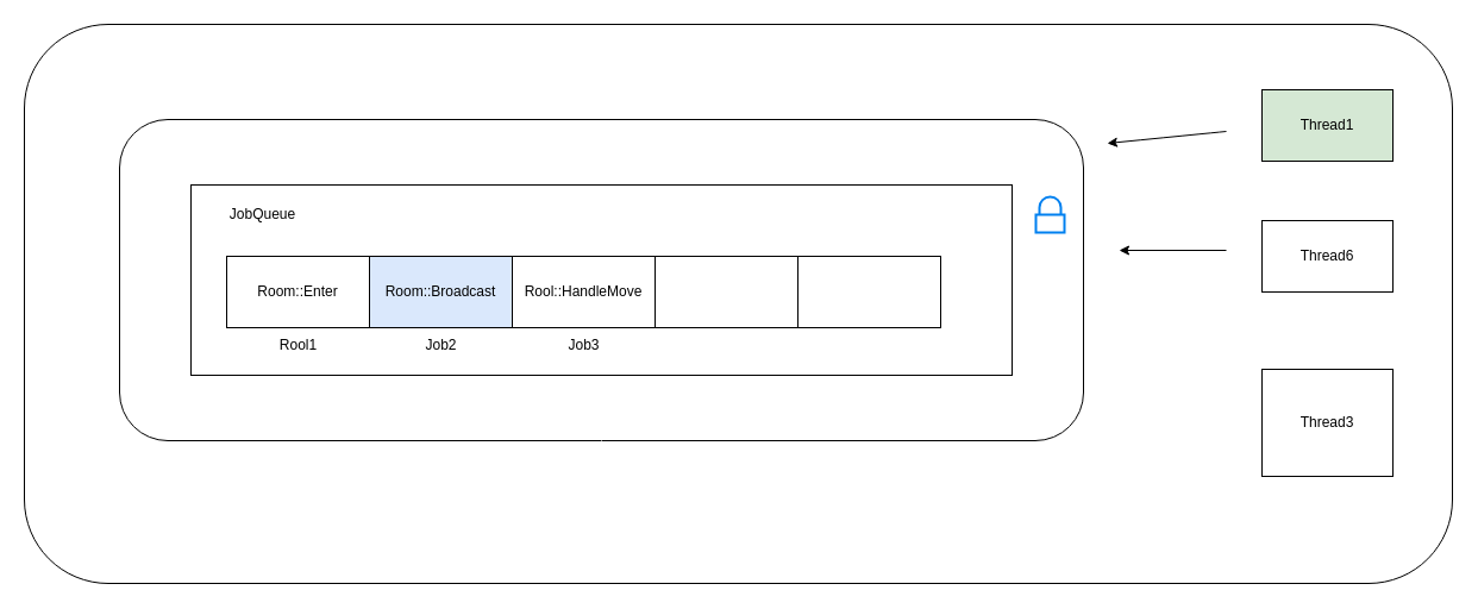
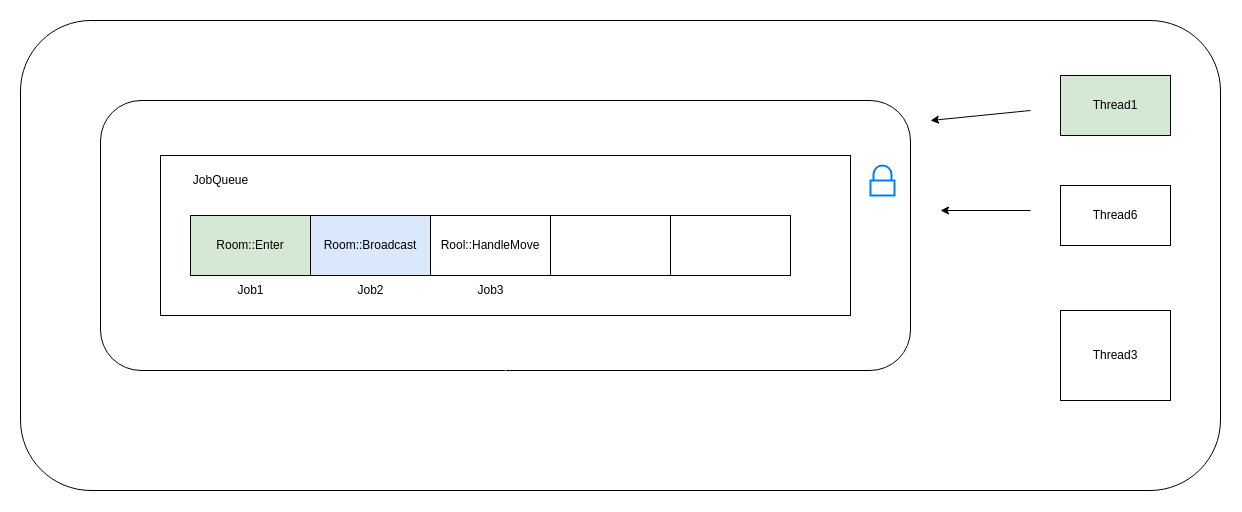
  <mxCell id="0" />
  <mxCell id="1" parent="0" />
  <mxCell id="2" value="" style="rounded=1;whiteSpace=wrap;html=1;" parent="1" vertex="1"><mxGeometry x="20" y="20" width="1200" height="470" as="geometry" /></mxCell>
  <mxCell id="3" value="" style="curved=1;endArrow=classic;html=1;rounded=0;fontColor=#000000;strokeColor=light-dark(#000000,#FFFFFF);" parent="1" edge="1"><mxGeometry width="50" height="50" relative="1" as="geometry"><mxPoint x="1030" y="110" as="sourcePoint" /><mxPoint x="930" y="120" as="targetPoint" /><Array as="points" /></mxGeometry></mxCell>
  <mxCell id="4" value="" style="curved=1;endArrow=classic;html=1;rounded=0;fontColor=#000000;labelBorderColor=#000000;strokeColor=#FFFFFF;" parent="1" edge="1"><mxGeometry width="50" height="50" relative="1" as="geometry"><mxPoint x="1040" y="340" as="sourcePoint" /><mxPoint x="940" y="320" as="targetPoint" /><Array as="points" /></mxGeometry></mxCell>
  <mxCell id="5" value="" style="endArrow=classic;html=1;rounded=0;fontColor=#000000;strokeColor=light-dark(#000000,#FFFFFF);" parent="1" edge="1"><mxGeometry width="50" height="50" relative="1" as="geometry"><mxPoint x="1030" y="210" as="sourcePoint" /><mxPoint x="940" y="210" as="targetPoint" /></mxGeometry></mxCell>
  <mxCell id="6" value="&lt;font&gt;Thread3&lt;/font&gt;" style="rounded=0;whiteSpace=wrap;html=1;" parent="1" vertex="1"><mxGeometry x="1060" y="310" width="110" height="90" as="geometry" /></mxCell>
  <mxCell id="7" value="&lt;font&gt;Thread6&lt;/font&gt;" style="rounded=0;whiteSpace=wrap;html=1;" parent="1" vertex="1"><mxGeometry x="1060" y="185" width="110" height="60" as="geometry" /></mxCell>
  <mxCell id="8" value="&lt;font&gt;Thread1&lt;/font&gt;" style="rounded=0;whiteSpace=wrap;html=1;fillColor=#d5e8d4;" parent="1" vertex="1"><mxGeometry x="1060" y="75" width="110" height="60" as="geometry" /></mxCell>
  <mxCell id="9" value="" style="rounded=1;whiteSpace=wrap;html=1;" parent="1" vertex="1"><mxGeometry x="100" y="100" width="810" height="270" as="geometry" /></mxCell>
  <mxCell id="10" value="" style="rounded=0;whiteSpace=wrap;html=1;" parent="1" vertex="1"><mxGeometry x="160" y="155" width="690" height="160" as="geometry" /></mxCell>
- <mxCell id="11" value="Room::Enter" style="rounded=0;whiteSpace=wrap;html=1;" parent="1" vertex="1"><mxGeometry x="190" y="215" width="120" height="60" as="geometry" /></mxCell>
- <mxCell id="12" value="Rool1" style="text;html=1;align=center;verticalAlign=middle;resizable=0;points=[];autosize=1;strokeColor=none;fillColor=none;" parent="1" vertex="1"><mxGeometry x="225" y="275" width="50" height="30" as="geometry" /></mxCell>
+ <mxCell id="11" value="Room::Enter" style="rounded=0;whiteSpace=wrap;html=1;fillColor=#d5e8d4;" parent="1" vertex="1"><mxGeometry x="190" y="215" width="120" height="60" as="geometry" /></mxCell>
+ <mxCell id="12" value="Job1" style="text;html=1;align=center;verticalAlign=middle;resizable=0;points=[];autosize=1;strokeColor=none;fillColor=none;" parent="1" vertex="1"><mxGeometry x="225" y="275" width="50" height="30" as="geometry" /></mxCell>
  <mxCell id="13" value="Room::Broadcast" style="rounded=0;whiteSpace=wrap;html=1;fillColor=#dae8fc;" parent="1" vertex="1"><mxGeometry x="310" y="215" width="120" height="60" as="geometry" /></mxCell>
  <mxCell id="14" value="Rool::HandleMove" style="rounded=0;whiteSpace=wrap;html=1;" parent="1" vertex="1"><mxGeometry x="430" y="215" width="120" height="60" as="geometry" /></mxCell>
  <mxCell id="15" value="Job2" style="text;html=1;align=center;verticalAlign=middle;resizable=0;points=[];autosize=1;strokeColor=none;fillColor=none;" parent="1" vertex="1"><mxGeometry x="345" y="275" width="50" height="30" as="geometry" /></mxCell>
  <mxCell id="16" value="Job3" style="text;html=1;align=center;verticalAlign=middle;resizable=0;points=[];autosize=1;strokeColor=none;fillColor=none;" parent="1" vertex="1"><mxGeometry x="465" y="275" width="50" height="30" as="geometry" /></mxCell>
  <mxCell id="17" value="" style="rounded=0;whiteSpace=wrap;html=1;" parent="1" vertex="1"><mxGeometry x="550" y="215" width="120" height="60" as="geometry" /></mxCell>
  <mxCell id="18" value="" style="rounded=0;whiteSpace=wrap;html=1;" parent="1" vertex="1"><mxGeometry x="670" y="215" width="120" height="60" as="geometry" /></mxCell>
  <mxCell id="19" value="JobQueue" style="text;html=1;align=center;verticalAlign=middle;resizable=0;points=[];autosize=1;strokeColor=none;fillColor=none;" parent="1" vertex="1"><mxGeometry x="180" y="165" width="80" height="30" as="geometry" /></mxCell>
  <mxCell id="20" value="" style="html=1;verticalLabelPosition=bottom;align=center;labelBackgroundColor=#ffffff;verticalAlign=top;strokeWidth=2;strokeColor=#0080F0;shadow=0;dashed=0;shape=mxgraph.ios7.icons.locked;" parent="1" vertex="1"><mxGeometry x="870" y="165" width="24" height="30" as="geometry" /></mxCell>
  <mxCell id="21" value="" style="curved=1;endArrow=classic;html=1;rounded=0;fontColor=#000000;labelBorderColor=#000000;strokeColor=#FFFFFF;exitX=0.5;exitY=1;exitDx=0;exitDy=0;" edge="1" parent="1" source="9"><mxGeometry width="50" height="50" relative="1" as="geometry"><mxPoint x="615" y="760" as="sourcePoint" /><mxPoint x="505" y="460" as="targetPoint" /><Array as="points" /></mxGeometry></mxCell>
